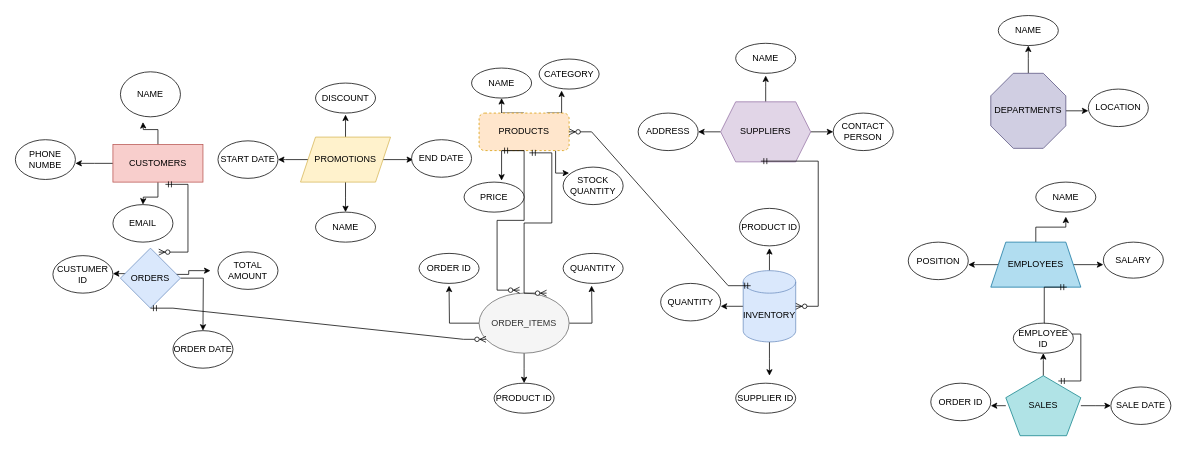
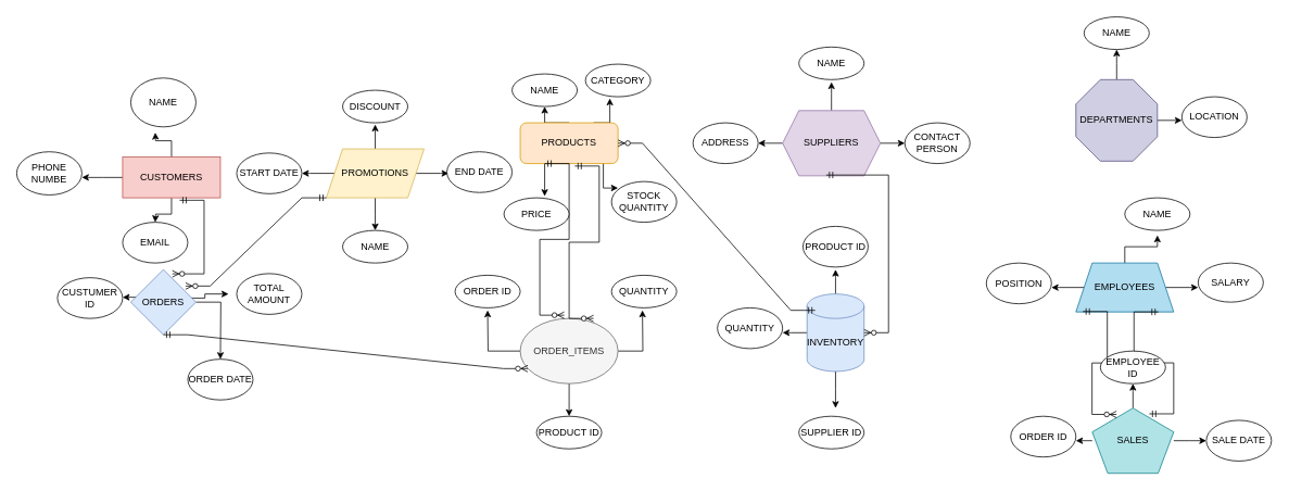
  <mxCell id="0" />
  <mxCell id="1" parent="0" />
  <mxCell id="2" style="edgeStyle=orthogonalEdgeStyle;rounded=0;orthogonalLoop=1;jettySize=auto;html=1;exitX=0.5;exitY=0;exitDx=0;exitDy=0;" parent="1" source="6" edge="1"><mxGeometry relative="1" as="geometry"><mxPoint x="668" y="130" as="targetPoint" /></mxGeometry></mxCell>
  <mxCell id="3" style="edgeStyle=orthogonalEdgeStyle;rounded=0;orthogonalLoop=1;jettySize=auto;html=1;exitX=0.5;exitY=1;exitDx=0;exitDy=0;" parent="1" source="6" edge="1"><mxGeometry relative="1" as="geometry"><mxPoint x="668" y="240" as="targetPoint" /><Array as="points"><mxPoint x="668" y="200" /></Array></mxGeometry></mxCell>
  <mxCell id="4" style="edgeStyle=orthogonalEdgeStyle;rounded=0;orthogonalLoop=1;jettySize=auto;html=1;exitX=0.75;exitY=0;exitDx=0;exitDy=0;" parent="1" source="6" edge="1"><mxGeometry relative="1" as="geometry"><mxPoint x="748" y="120" as="targetPoint" /></mxGeometry></mxCell>
  <mxCell id="5" style="edgeStyle=orthogonalEdgeStyle;rounded=0;orthogonalLoop=1;jettySize=auto;html=1;" parent="1" source="6" edge="1"><mxGeometry relative="1" as="geometry"><mxPoint x="758" y="230" as="targetPoint" /><Array as="points"><mxPoint x="740" y="230" /></Array></mxGeometry></mxCell>
- <mxCell id="6" value="PRODUCTS" style="rounded=1;whiteSpace=wrap;html=1;fillColor=#ffe6cc;strokeColor=#d79b00;dashed=1;" parent="1" vertex="1"><mxGeometry x="638" y="150" width="120" height="50" as="geometry" /></mxCell>
+ <mxCell id="6" value="PRODUCTS" style="rounded=1;whiteSpace=wrap;html=1;fillColor=#ffe6cc;strokeColor=#d79b00;" parent="1" vertex="1"><mxGeometry x="638" y="150" width="120" height="50" as="geometry" /></mxCell>
  <mxCell id="7" style="edgeStyle=orthogonalEdgeStyle;rounded=0;orthogonalLoop=1;jettySize=auto;html=1;" parent="1" source="10" edge="1"><mxGeometry relative="1" as="geometry"><mxPoint x="190" y="162" as="targetPoint" /></mxGeometry></mxCell>
  <mxCell id="8" style="edgeStyle=orthogonalEdgeStyle;rounded=0;orthogonalLoop=1;jettySize=auto;html=1;" parent="1" source="10" edge="1"><mxGeometry relative="1" as="geometry"><mxPoint x="190" y="272" as="targetPoint" /></mxGeometry></mxCell>
  <mxCell id="9" style="edgeStyle=orthogonalEdgeStyle;rounded=0;orthogonalLoop=1;jettySize=auto;html=1;exitX=0;exitY=0.5;exitDx=0;exitDy=0;" parent="1" source="10" edge="1"><mxGeometry relative="1" as="geometry"><mxPoint x="100" y="217" as="targetPoint" /></mxGeometry></mxCell>
  <mxCell id="10" value="CUSTOMERS" style="rounded=0;whiteSpace=wrap;html=1;fillColor=#f8cecc;strokeColor=#b85450;" parent="1" vertex="1"><mxGeometry x="150" y="192" width="120" height="50" as="geometry" /></mxCell>
  <mxCell id="11" style="edgeStyle=orthogonalEdgeStyle;rounded=0;orthogonalLoop=1;jettySize=auto;html=1;" parent="1" source="14" edge="1"><mxGeometry relative="1" as="geometry"><mxPoint x="270" y="440" as="targetPoint" /></mxGeometry></mxCell>
  <mxCell id="12" style="edgeStyle=orthogonalEdgeStyle;rounded=0;orthogonalLoop=1;jettySize=auto;html=1;exitX=1;exitY=0.5;exitDx=0;exitDy=0;" parent="1" edge="1"><mxGeometry relative="1" as="geometry"><mxPoint x="280" y="360.029" as="targetPoint" /><mxPoint x="230" y="364" as="sourcePoint" /><Array as="points"><mxPoint x="230" y="365" /><mxPoint x="251" y="365" /><mxPoint x="251" y="360" /></Array></mxGeometry></mxCell>
  <mxCell id="13" style="edgeStyle=orthogonalEdgeStyle;rounded=0;orthogonalLoop=1;jettySize=auto;html=1;exitX=0;exitY=0.5;exitDx=0;exitDy=0;" parent="1" edge="1"><mxGeometry relative="1" as="geometry"><mxPoint x="150" y="364" as="targetPoint" /><mxPoint x="170" y="364" as="sourcePoint" /></mxGeometry></mxCell>
  <mxCell id="14" value="ORDERS" style="rhombus;whiteSpace=wrap;html=1;fillColor=#dae8fc;strokeColor=#6c8ebf;" parent="1" vertex="1"><mxGeometry x="160" y="330" width="80" height="80" as="geometry" /></mxCell>
  <mxCell id="15" style="edgeStyle=orthogonalEdgeStyle;rounded=0;orthogonalLoop=1;jettySize=auto;html=1;exitX=0.5;exitY=1;exitDx=0;exitDy=0;" parent="1" source="19" edge="1"><mxGeometry relative="1" as="geometry"><mxPoint x="698" y="450" as="targetPoint" /></mxGeometry></mxCell>
  <mxCell id="16" style="edgeStyle=orthogonalEdgeStyle;rounded=0;orthogonalLoop=1;jettySize=auto;html=1;exitX=0;exitY=0.5;exitDx=0;exitDy=0;" parent="1" source="19" edge="1"><mxGeometry relative="1" as="geometry"><mxPoint x="598" y="380" as="targetPoint" /></mxGeometry></mxCell>
  <mxCell id="17" style="edgeStyle=orthogonalEdgeStyle;rounded=0;orthogonalLoop=1;jettySize=auto;html=1;exitX=1;exitY=0.5;exitDx=0;exitDy=0;" parent="1" source="19" edge="1"><mxGeometry relative="1" as="geometry"><mxPoint x="788" y="380" as="targetPoint" /></mxGeometry></mxCell>
  <mxCell id="18" style="edgeStyle=orthogonalEdgeStyle;rounded=0;orthogonalLoop=1;jettySize=auto;html=1;" parent="1" source="19" edge="1"><mxGeometry relative="1" as="geometry"><mxPoint x="698" y="510" as="targetPoint" /></mxGeometry></mxCell>
  <mxCell id="19" value="ORDER_ITEMS" style="ellipse;whiteSpace=wrap;html=1;fillColor=#f5f5f5;fontColor=#333333;strokeColor=#666666;" parent="1" vertex="1"><mxGeometry x="638" y="390" width="120" height="80" as="geometry" /></mxCell>
  <mxCell id="20" style="edgeStyle=orthogonalEdgeStyle;rounded=0;orthogonalLoop=1;jettySize=auto;html=1;" parent="1" source="23" edge="1"><mxGeometry relative="1" as="geometry"><mxPoint x="1020" y="100" as="targetPoint" /></mxGeometry></mxCell>
  <mxCell id="21" style="edgeStyle=orthogonalEdgeStyle;rounded=0;orthogonalLoop=1;jettySize=auto;html=1;exitX=1;exitY=0.5;exitDx=0;exitDy=0;" parent="1" source="23" edge="1"><mxGeometry relative="1" as="geometry"><mxPoint x="1110" y="175" as="targetPoint" /></mxGeometry></mxCell>
  <mxCell id="22" style="edgeStyle=orthogonalEdgeStyle;rounded=0;orthogonalLoop=1;jettySize=auto;html=1;" parent="1" source="23" edge="1"><mxGeometry relative="1" as="geometry"><mxPoint x="930" y="175" as="targetPoint" /></mxGeometry></mxCell>
  <mxCell id="23" value="SUPPLIERS" style="shape=hexagon;perimeter=hexagonPerimeter2;whiteSpace=wrap;html=1;fixedSize=1;fillColor=#e1d5e7;strokeColor=#9673a6;" parent="1" vertex="1"><mxGeometry x="960" y="135" width="120" height="80" as="geometry" /></mxCell>
  <mxCell id="24" style="edgeStyle=orthogonalEdgeStyle;rounded=0;orthogonalLoop=1;jettySize=auto;html=1;" parent="1" source="27" edge="1"><mxGeometry relative="1" as="geometry"><mxPoint x="1025" y="330" as="targetPoint" /></mxGeometry></mxCell>
  <mxCell id="25" style="edgeStyle=orthogonalEdgeStyle;rounded=0;orthogonalLoop=1;jettySize=auto;html=1;" parent="1" source="27" edge="1"><mxGeometry relative="1" as="geometry"><mxPoint x="1025" y="500" as="targetPoint" /></mxGeometry></mxCell>
  <mxCell id="26" style="edgeStyle=orthogonalEdgeStyle;rounded=0;orthogonalLoop=1;jettySize=auto;html=1;" parent="1" source="27" edge="1"><mxGeometry relative="1" as="geometry"><mxPoint x="960" y="407.5" as="targetPoint" /></mxGeometry></mxCell>
  <mxCell id="27" value="INVENTORY" style="shape=cylinder3;whiteSpace=wrap;html=1;boundedLbl=1;backgroundOutline=1;size=15;fillColor=#dae8fc;strokeColor=#6c8ebf;" parent="1" vertex="1"><mxGeometry x="990" y="360" width="70" height="95" as="geometry" /></mxCell>
  <mxCell id="28" style="edgeStyle=orthogonalEdgeStyle;rounded=0;orthogonalLoop=1;jettySize=auto;html=1;" parent="1" source="32" edge="1"><mxGeometry relative="1" as="geometry"><mxPoint x="370" y="212" as="targetPoint" /></mxGeometry></mxCell>
  <mxCell id="29" style="edgeStyle=orthogonalEdgeStyle;rounded=0;orthogonalLoop=1;jettySize=auto;html=1;" parent="1" source="32" edge="1"><mxGeometry relative="1" as="geometry"><mxPoint x="550" y="212" as="targetPoint" /></mxGeometry></mxCell>
  <mxCell id="30" style="edgeStyle=orthogonalEdgeStyle;rounded=0;orthogonalLoop=1;jettySize=auto;html=1;" parent="1" source="32" edge="1"><mxGeometry relative="1" as="geometry"><mxPoint x="460" y="152" as="targetPoint" /></mxGeometry></mxCell>
  <mxCell id="31" style="edgeStyle=orthogonalEdgeStyle;rounded=0;orthogonalLoop=1;jettySize=auto;html=1;" parent="1" source="32" edge="1"><mxGeometry relative="1" as="geometry"><mxPoint x="460" y="282" as="targetPoint" /></mxGeometry></mxCell>
  <mxCell id="32" value="PROMOTIONS" style="shape=parallelogram;perimeter=parallelogramPerimeter;whiteSpace=wrap;html=1;fixedSize=1;fillColor=#fff2cc;strokeColor=#d6b656;" parent="1" vertex="1"><mxGeometry x="400" y="182" width="120" height="60" as="geometry" /></mxCell>
  <mxCell id="33" style="edgeStyle=orthogonalEdgeStyle;rounded=0;orthogonalLoop=1;jettySize=auto;html=1;" parent="1" source="36" edge="1"><mxGeometry relative="1" as="geometry"><mxPoint x="1290" y="352" as="targetPoint" /></mxGeometry></mxCell>
  <mxCell id="34" style="edgeStyle=orthogonalEdgeStyle;rounded=0;orthogonalLoop=1;jettySize=auto;html=1;" parent="1" source="36" edge="1"><mxGeometry relative="1" as="geometry"><mxPoint x="1470" y="352" as="targetPoint" /></mxGeometry></mxCell>
  <mxCell id="35" style="edgeStyle=orthogonalEdgeStyle;rounded=0;orthogonalLoop=1;jettySize=auto;html=1;" parent="1" source="36" edge="1"><mxGeometry relative="1" as="geometry"><Array as="points"><mxPoint x="1380" y="302" /><mxPoint x="1420" y="302" /></Array><mxPoint x="1420" y="288" as="targetPoint" /></mxGeometry></mxCell>
  <mxCell id="36" value="EMPLOYEES" style="shape=trapezoid;perimeter=trapezoidPerimeter;whiteSpace=wrap;html=1;fixedSize=1;fillColor=#b1ddf0;strokeColor=#10739e;" parent="1" vertex="1"><mxGeometry x="1320" y="322" width="120" height="60" as="geometry" /></mxCell>
  <mxCell id="37" style="edgeStyle=orthogonalEdgeStyle;rounded=0;orthogonalLoop=1;jettySize=auto;html=1;" parent="1" source="39" edge="1"><mxGeometry relative="1" as="geometry"><mxPoint x="1370" y="60" as="targetPoint" /></mxGeometry></mxCell>
  <mxCell id="38" style="edgeStyle=orthogonalEdgeStyle;rounded=0;orthogonalLoop=1;jettySize=auto;html=1;exitX=1;exitY=0.5;exitDx=0;exitDy=0;exitPerimeter=0;" parent="1" source="39" edge="1"><mxGeometry relative="1" as="geometry"><mxPoint x="1450" y="147" as="targetPoint" /></mxGeometry></mxCell>
  <mxCell id="39" value="DEPARTMENTS" style="whiteSpace=wrap;html=1;shape=mxgraph.basic.octagon2;align=center;verticalAlign=middle;dx=15;fillColor=#d0cee2;strokeColor=#56517e;" parent="1" vertex="1"><mxGeometry x="1320" y="97" width="100" height="100" as="geometry" /></mxCell>
  <mxCell id="40" style="edgeStyle=orthogonalEdgeStyle;rounded=0;orthogonalLoop=1;jettySize=auto;html=1;" parent="1" source="43" edge="1"><mxGeometry relative="1" as="geometry"><mxPoint x="1390" y="470" as="targetPoint" /></mxGeometry></mxCell>
  <mxCell id="41" style="edgeStyle=orthogonalEdgeStyle;rounded=0;orthogonalLoop=1;jettySize=auto;html=1;" parent="1" source="43" edge="1"><mxGeometry relative="1" as="geometry"><mxPoint x="1320" y="540" as="targetPoint" /></mxGeometry></mxCell>
  <mxCell id="42" style="edgeStyle=orthogonalEdgeStyle;rounded=0;orthogonalLoop=1;jettySize=auto;html=1;" parent="1" source="43" edge="1"><mxGeometry relative="1" as="geometry"><mxPoint x="1480" y="540" as="targetPoint" /></mxGeometry></mxCell>
  <mxCell id="43" value="SALES" style="whiteSpace=wrap;html=1;shape=mxgraph.basic.pentagon;fillColor=#b0e3e6;strokeColor=#0e8088;" parent="1" vertex="1"><mxGeometry x="1340" y="500" width="100" height="80" as="geometry" /></mxCell>
  <mxCell id="44" value="" style="edgeStyle=entityRelationEdgeStyle;fontSize=12;html=1;endArrow=ERzeroToMany;startArrow=ERmandOne;rounded=0;entryX=0.75;entryY=0;entryDx=0;entryDy=0;entryPerimeter=0;exitX=0.558;exitY=1.06;exitDx=0;exitDy=0;exitPerimeter=0;" parent="1" source="6" target="19" edge="1"><mxGeometry width="100" height="100" relative="1" as="geometry"><mxPoint x="708" y="130" as="sourcePoint" /><mxPoint x="758" y="220" as="targetPoint" /><Array as="points"><mxPoint x="688" y="210" /><mxPoint x="518" y="210" /><mxPoint x="758" y="260" /><mxPoint x="758" y="290" /><mxPoint x="748" y="260" /></Array></mxGeometry></mxCell>
  <mxCell id="45" value="" style="edgeStyle=entityRelationEdgeStyle;fontSize=12;html=1;endArrow=ERzeroToMany;startArrow=ERmandOne;rounded=0;entryX=0.45;entryY=-0.05;entryDx=0;entryDy=0;entryPerimeter=0;exitX=0.25;exitY=1;exitDx=0;exitDy=0;" parent="1" source="6" target="19" edge="1"><mxGeometry width="100" height="100" relative="1" as="geometry"><mxPoint x="678" y="200" as="sourcePoint" /><mxPoint x="948" y="280" as="targetPoint" /><Array as="points"><mxPoint x="958" y="250" /><mxPoint x="908" y="300" /></Array></mxGeometry></mxCell>
  <mxCell id="46" value="" style="edgeStyle=entityRelationEdgeStyle;fontSize=12;html=1;endArrow=ERzeroToMany;startArrow=ERmandOne;rounded=0;entryX=0.638;entryY=0.066;entryDx=0;entryDy=0;entryPerimeter=0;" parent="1" target="14" edge="1"><mxGeometry width="100" height="100" relative="1" as="geometry"><mxPoint x="220" y="245" as="sourcePoint" /><mxPoint x="240" y="375" as="targetPoint" /><Array as="points"><mxPoint x="380" y="275" /></Array></mxGeometry></mxCell>
+ <mxCell id="47" value="" style="edgeStyle=entityRelationEdgeStyle;fontSize=12;html=1;endArrow=ERzeroToMany;startArrow=ERmandOne;rounded=0;exitX=0;exitY=1;exitDx=0;exitDy=0;entryX=0.841;entryY=0.253;entryDx=0;entryDy=0;entryPerimeter=0;" parent="1" source="32" target="14" edge="1"><mxGeometry width="100" height="100" relative="1" as="geometry"><mxPoint x="340" y="342" as="sourcePoint" /><mxPoint x="250" y="364" as="targetPoint" /><Array as="points"><mxPoint x="280" y="192" /><mxPoint x="220" y="320" /></Array></mxGeometry></mxCell>
  <mxCell id="48" value="" style="edgeStyle=entityRelationEdgeStyle;fontSize=12;html=1;endArrow=ERzeroToMany;startArrow=ERmandOne;rounded=0;exitX=0.5;exitY=1;exitDx=0;exitDy=0;entryX=0.077;entryY=0.769;entryDx=0;entryDy=0;entryPerimeter=0;" parent="1" source="14" target="19" edge="1"><mxGeometry width="100" height="100" relative="1" as="geometry"><mxPoint x="300" y="610" as="sourcePoint" /><mxPoint x="400" y="510" as="targetPoint" /></mxGeometry></mxCell>
  <mxCell id="49" value="" style="edgeStyle=entityRelationEdgeStyle;fontSize=12;html=1;endArrow=ERzeroToMany;startArrow=ERmandOne;rounded=0;exitX=0.446;exitY=0.988;exitDx=0;exitDy=0;exitPerimeter=0;" parent="1" source="23" target="27" edge="1"><mxGeometry width="100" height="100" relative="1" as="geometry"><mxPoint x="1185" y="319" as="sourcePoint" /><mxPoint x="1210" y="215" as="targetPoint" /></mxGeometry></mxCell>
  <mxCell id="50" value="" style="edgeStyle=entityRelationEdgeStyle;fontSize=12;html=1;endArrow=ERzeroToMany;startArrow=ERmandOne;rounded=0;exitX=0.143;exitY=0.211;exitDx=0;exitDy=0;exitPerimeter=0;entryX=1;entryY=0.5;entryDx=0;entryDy=0;" parent="1" source="27" target="6" edge="1"><mxGeometry width="100" height="100" relative="1" as="geometry"><mxPoint x="820" y="315" as="sourcePoint" /><mxPoint x="850" y="220" as="targetPoint" /><Array as="points"><mxPoint x="950" y="170" /></Array></mxGeometry></mxCell>
+ <mxCell id="51" value="" style="edgeStyle=entityRelationEdgeStyle;fontSize=12;html=1;endArrow=ERzeroToMany;startArrow=ERmandOne;rounded=0;entryX=0.298;entryY=0.097;entryDx=0;entryDy=0;entryPerimeter=0;exitX=0.071;exitY=0.992;exitDx=0;exitDy=0;exitPerimeter=0;" parent="1" source="36" target="43" edge="1"><mxGeometry width="100" height="100" relative="1" as="geometry"><mxPoint x="1030" y="320" as="sourcePoint" /><mxPoint x="1130" y="220" as="targetPoint" /></mxGeometry></mxCell>
  <mxCell id="52" value="" style="edgeStyle=entityRelationEdgeStyle;fontSize=12;html=1;endArrow=ERmandOne;startArrow=ERmandOne;rounded=0;exitX=0.735;exitY=0.16;exitDx=0;exitDy=0;exitPerimeter=0;entryX=0.873;entryY=1.096;entryDx=0;entryDy=0;entryPerimeter=0;" parent="1" edge="1"><mxGeometry width="100" height="100" relative="1" as="geometry"><mxPoint x="1410" y="507.04" as="sourcePoint" /><mxPoint x="1421.26" y="382" as="targetPoint" /></mxGeometry></mxCell>
  <mxCell id="53" value="NAME" style="ellipse;whiteSpace=wrap;html=1;" parent="1" vertex="1"><mxGeometry x="160" y="95" width="80" height="60" as="geometry" /></mxCell>
  <mxCell id="54" value="PHONE NUMBE" style="ellipse;whiteSpace=wrap;html=1;" parent="1" vertex="1"><mxGeometry x="20" y="185.5" width="80" height="53" as="geometry" /></mxCell>
  <mxCell id="55" value="EMAIL" style="ellipse;whiteSpace=wrap;html=1;" parent="1" vertex="1"><mxGeometry x="150" y="272" width="80" height="50" as="geometry" /></mxCell>
  <mxCell id="56" value="CUSTUMER ID" style="ellipse;whiteSpace=wrap;html=1;" parent="1" vertex="1"><mxGeometry x="70" y="340" width="80" height="50" as="geometry" /></mxCell>
  <mxCell id="57" value="TOTAL AMOUNT" style="ellipse;whiteSpace=wrap;html=1;" parent="1" vertex="1"><mxGeometry x="290" y="335" width="80" height="50" as="geometry" /></mxCell>
  <mxCell id="58" value="ORDER DATE" style="ellipse;whiteSpace=wrap;html=1;" parent="1" vertex="1"><mxGeometry x="230" y="440" width="80" height="50" as="geometry" /></mxCell>
  <mxCell id="59" value="START DATE" style="ellipse;whiteSpace=wrap;html=1;" parent="1" vertex="1"><mxGeometry x="290" y="187" width="80" height="50" as="geometry" /></mxCell>
  <mxCell id="60" value="NAME" style="ellipse;whiteSpace=wrap;html=1;" parent="1" vertex="1"><mxGeometry x="420" y="282" width="80" height="40" as="geometry" /></mxCell>
  <mxCell id="61" value="END DATE" style="ellipse;whiteSpace=wrap;html=1;" parent="1" vertex="1"><mxGeometry x="548" y="185.5" width="80" height="50" as="geometry" /></mxCell>
  <mxCell id="62" value="PRICE" style="ellipse;whiteSpace=wrap;html=1;" parent="1" vertex="1"><mxGeometry x="618" y="242" width="80" height="40" as="geometry" /></mxCell>
  <mxCell id="63" value="ORDER ID" style="ellipse;whiteSpace=wrap;html=1;" parent="1" vertex="1"><mxGeometry x="558" y="337" width="80" height="40" as="geometry" /></mxCell>
  <mxCell id="64" value="DISCOUNT" style="ellipse;whiteSpace=wrap;html=1;" parent="1" vertex="1"><mxGeometry x="420" y="110" width="80" height="40" as="geometry" /></mxCell>
  <mxCell id="65" value="NAME" style="ellipse;whiteSpace=wrap;html=1;" parent="1" vertex="1"><mxGeometry x="628" y="90" width="80" height="40" as="geometry" /></mxCell>
  <mxCell id="66" value="CATEGORY" style="ellipse;whiteSpace=wrap;html=1;" parent="1" vertex="1"><mxGeometry x="718" y="78" width="80" height="40" as="geometry" /></mxCell>
  <mxCell id="67" value="STOCK QUANTITY" style="ellipse;whiteSpace=wrap;html=1;" parent="1" vertex="1"><mxGeometry x="750" y="222" width="80" height="50" as="geometry" /></mxCell>
  <mxCell id="68" value="ADDRESS" style="ellipse;whiteSpace=wrap;html=1;" parent="1" vertex="1"><mxGeometry x="850" y="150" width="80" height="50" as="geometry" /></mxCell>
  <mxCell id="69" value="QUANTITY" style="ellipse;whiteSpace=wrap;html=1;" parent="1" vertex="1"><mxGeometry x="750" y="337" width="80" height="40" as="geometry" /></mxCell>
  <mxCell id="70" value="QUANTITY" style="ellipse;whiteSpace=wrap;html=1;" parent="1" vertex="1"><mxGeometry x="880" y="377" width="80" height="50" as="geometry" /></mxCell>
  <mxCell id="71" value="SUPPLIER ID" style="ellipse;whiteSpace=wrap;html=1;" parent="1" vertex="1"><mxGeometry x="980" y="510" width="80" height="40" as="geometry" /></mxCell>
  <mxCell id="72" value="POSITION" style="ellipse;whiteSpace=wrap;html=1;" parent="1" vertex="1"><mxGeometry x="1210" y="322" width="80" height="50" as="geometry" /></mxCell>
  <mxCell id="73" value="ORDER ID" style="ellipse;whiteSpace=wrap;html=1;" parent="1" vertex="1"><mxGeometry x="1240" y="510" width="80" height="50" as="geometry" /></mxCell>
  <mxCell id="74" value="PRODUCT ID" style="ellipse;whiteSpace=wrap;html=1;" parent="1" vertex="1"><mxGeometry x="985" y="277" width="80" height="50" as="geometry" /></mxCell>
  <mxCell id="75" value="SALARY" style="ellipse;whiteSpace=wrap;html=1;" parent="1" vertex="1"><mxGeometry x="1470" y="322" width="80" height="48" as="geometry" /></mxCell>
  <mxCell id="76" value="SALE DATE" style="ellipse;whiteSpace=wrap;html=1;" parent="1" vertex="1"><mxGeometry x="1480" y="515" width="80" height="50" as="geometry" /></mxCell>
  <mxCell id="77" value="EMPLOYEE ID" style="ellipse;whiteSpace=wrap;html=1;" parent="1" vertex="1"><mxGeometry x="1350" y="430" width="80" height="40" as="geometry" /></mxCell>
  <mxCell id="78" value="CONTACT PERSON" style="ellipse;whiteSpace=wrap;html=1;" parent="1" vertex="1"><mxGeometry x="1110" y="150" width="80" height="50" as="geometry" /></mxCell>
  <mxCell id="79" value="NAME" style="ellipse;whiteSpace=wrap;html=1;" parent="1" vertex="1"><mxGeometry x="980" y="57" width="80" height="40" as="geometry" /></mxCell>
  <mxCell id="80" value="NAME" style="ellipse;whiteSpace=wrap;html=1;" parent="1" vertex="1"><mxGeometry x="1330" y="20" width="80" height="40" as="geometry" /></mxCell>
  <mxCell id="81" value="LOCATION" style="ellipse;whiteSpace=wrap;html=1;" parent="1" vertex="1"><mxGeometry x="1450" y="118" width="80" height="50" as="geometry" /></mxCell>
  <mxCell id="82" value="NAME" style="ellipse;whiteSpace=wrap;html=1;" parent="1" vertex="1"><mxGeometry x="1380" y="242" width="80" height="40" as="geometry" /></mxCell>
  <mxCell id="83" value="PRODUCT ID" style="ellipse;whiteSpace=wrap;html=1;" parent="1" vertex="1"><mxGeometry x="658" y="510" width="80" height="40" as="geometry" /></mxCell>
